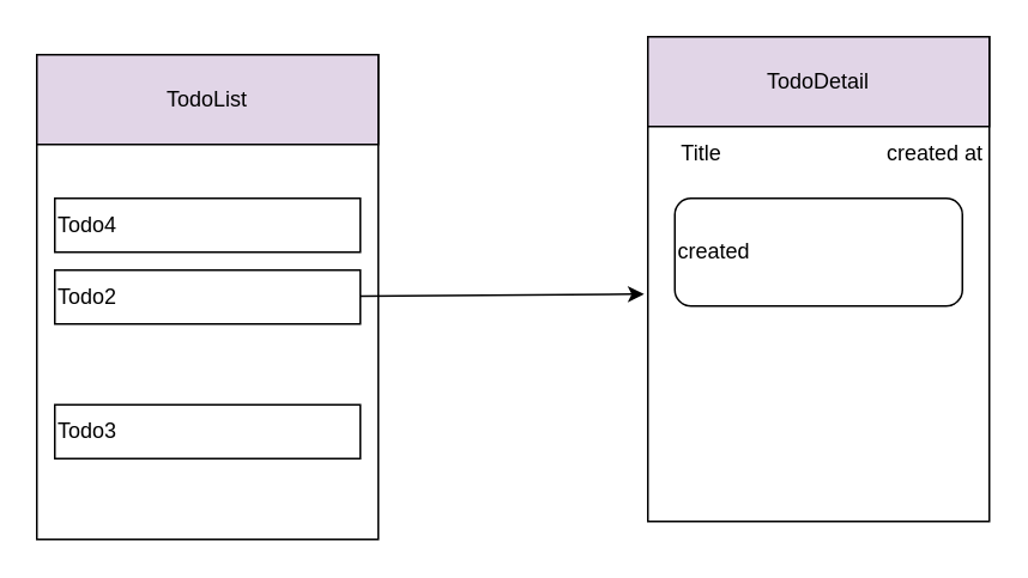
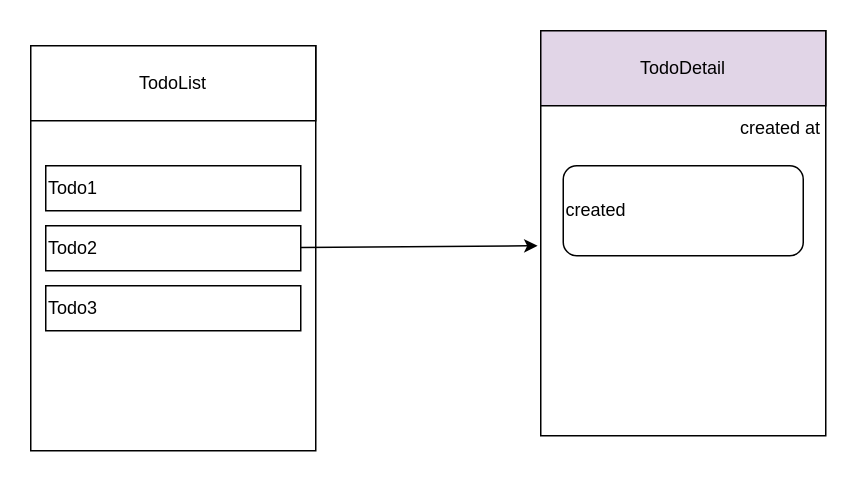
  <mxCell id="0" />
  <mxCell id="1" parent="0" />
  <mxCell id="2" value="" style="rounded=0;whiteSpace=wrap;html=1;" vertex="1" parent="1"><mxGeometry x="20" y="30" width="190" height="270" as="geometry" /></mxCell>
  <mxCell id="3" value="" style="rounded=0;whiteSpace=wrap;html=1;verticalAlign=top;" vertex="1" parent="1"><mxGeometry x="360" y="20" width="190" height="270" as="geometry" /></mxCell>
- <mxCell id="4" value="TodoList" style="rounded=0;whiteSpace=wrap;html=1;fillColor=#e1d5e7;" vertex="1" parent="1"><mxGeometry x="20" y="30" width="190" height="50" as="geometry" /></mxCell>
+ <mxCell id="4" value="TodoList" style="rounded=0;whiteSpace=wrap;html=1;" vertex="1" parent="1"><mxGeometry x="20" y="30" width="190" height="50" as="geometry" /></mxCell>
  <mxCell id="5" value="TodoDetail" style="rounded=0;whiteSpace=wrap;html=1;fillColor=#e1d5e7;" vertex="1" parent="1"><mxGeometry x="360" y="20" width="190" height="50" as="geometry" /></mxCell>
- <mxCell id="6" value="Title" style="text;html=1;strokeColor=none;fillColor=none;align=center;verticalAlign=middle;whiteSpace=wrap;rounded=0;" vertex="1" parent="1"><mxGeometry x="360" y="70" width="60" height="30" as="geometry" /></mxCell>
  <mxCell id="7" value="created at" style="text;html=1;strokeColor=none;fillColor=none;align=center;verticalAlign=middle;whiteSpace=wrap;rounded=0;" vertex="1" parent="1"><mxGeometry x="490" y="70" width="60" height="30" as="geometry" /></mxCell>
- <mxCell id="8" value="Todo4" style="rounded=0;whiteSpace=wrap;html=1;align=left;" vertex="1" parent="1"><mxGeometry x="30" y="110" width="170" height="30" as="geometry" /></mxCell>
+ <mxCell id="8" value="Todo1" style="rounded=0;whiteSpace=wrap;html=1;align=left;" vertex="1" parent="1"><mxGeometry x="30" y="110" width="170" height="30" as="geometry" /></mxCell>
  <mxCell id="9" style="edgeStyle=none;html=1;entryX=-0.011;entryY=0.531;entryDx=0;entryDy=0;entryPerimeter=0;" edge="1" parent="1" source="10" target="3"><mxGeometry relative="1" as="geometry"><mxPoint x="377.6" y="167.04" as="targetPoint" /></mxGeometry></mxCell>
  <mxCell id="10" value="Todo2" style="rounded=0;whiteSpace=wrap;html=1;align=left;" vertex="1" parent="1"><mxGeometry x="30" y="150" width="170" height="30" as="geometry" /></mxCell>
- <mxCell id="11" value="Todo3" style="rounded=0;whiteSpace=wrap;html=1;align=left;" vertex="1" parent="1"><mxGeometry x="30" y="225" width="170" height="30" as="geometry" /></mxCell>
+ <mxCell id="11" value="Todo3" style="rounded=0;whiteSpace=wrap;html=1;align=left;" vertex="1" parent="1"><mxGeometry x="30" y="190" width="170" height="30" as="geometry" /></mxCell>
  <mxCell id="12" value="created" style="rounded=1;whiteSpace=wrap;html=1;align=left;" vertex="1" parent="1"><mxGeometry x="375" y="110" width="160" height="60" as="geometry" /></mxCell>
